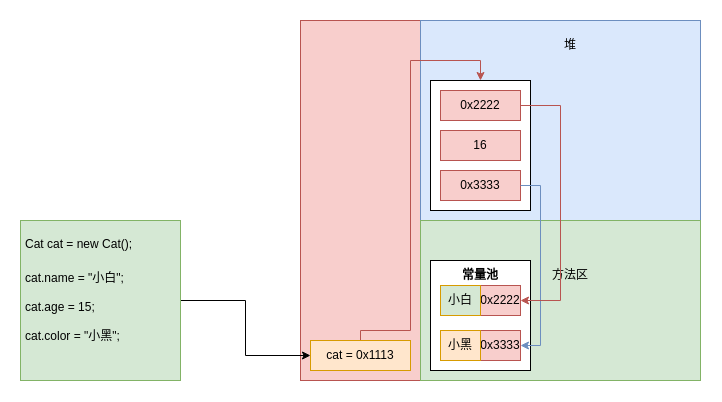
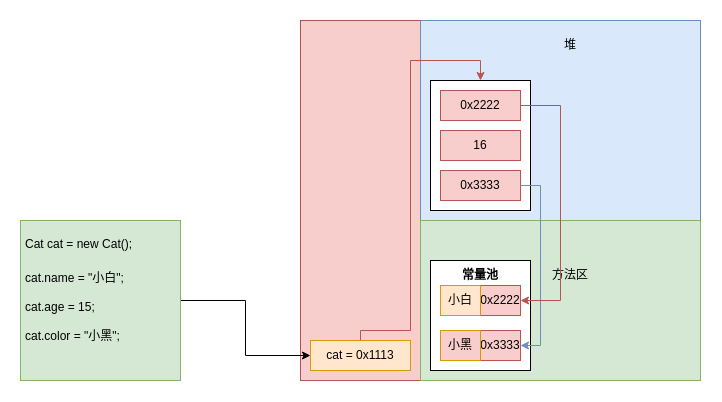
  <mxCell id="0" />
  <mxCell id="1" parent="0" />
  <mxCell id="2" value="" style="rounded=0;whiteSpace=wrap;html=1;" vertex="1" parent="1"><mxGeometry x="300" y="20" width="400" height="360" as="geometry" /></mxCell>
  <mxCell id="3" value="" style="rounded=0;whiteSpace=wrap;html=1;fillColor=#f8cecc;strokeColor=#b85450;" vertex="1" parent="1"><mxGeometry x="300" y="20" width="120" height="360" as="geometry" /></mxCell>
  <mxCell id="4" value="" style="rounded=0;whiteSpace=wrap;html=1;fillColor=#dae8fc;strokeColor=#6c8ebf;" vertex="1" parent="1"><mxGeometry x="420" y="20" width="280" height="200" as="geometry" /></mxCell>
  <mxCell id="5" value="" style="rounded=0;whiteSpace=wrap;html=1;fillColor=#d5e8d4;strokeColor=#82b366;" vertex="1" parent="1"><mxGeometry x="420" y="220" width="280" height="160" as="geometry" /></mxCell>
  <mxCell id="6" style="edgeStyle=orthogonalEdgeStyle;rounded=0;orthogonalLoop=1;jettySize=auto;html=1;exitX=0.5;exitY=0;exitDx=0;exitDy=0;entryX=0.5;entryY=0;entryDx=0;entryDy=0;fillColor=#f8cecc;strokeColor=#b85450;" edge="1" parent="1" source="7" target="8"><mxGeometry relative="1" as="geometry"><Array as="points"><mxPoint x="360" y="330" /><mxPoint x="410" y="330" /><mxPoint x="410" y="60" /><mxPoint x="480" y="60" /></Array></mxGeometry></mxCell>
  <mxCell id="7" value="cat = 0x1113" style="rounded=0;whiteSpace=wrap;html=1;fillColor=#ffe6cc;strokeColor=#d79b00;" vertex="1" parent="1"><mxGeometry x="310" y="340" width="100" height="30" as="geometry" /></mxCell>
  <mxCell id="8" value="" style="rounded=0;whiteSpace=wrap;html=1;" vertex="1" parent="1"><mxGeometry x="430" y="80" width="100" height="130" as="geometry" /></mxCell>
  <mxCell id="9" value="0x2222" style="rounded=0;whiteSpace=wrap;html=1;fillColor=#f8cecc;strokeColor=#b85450;" vertex="1" parent="1"><mxGeometry x="440" y="90" width="80" height="30" as="geometry" /></mxCell>
  <mxCell id="10" value="16" style="rounded=0;whiteSpace=wrap;html=1;fillColor=#f8cecc;strokeColor=#b85450;" vertex="1" parent="1"><mxGeometry x="440" y="130" width="80" height="30" as="geometry" /></mxCell>
  <mxCell id="11" value="0x3333" style="rounded=0;whiteSpace=wrap;html=1;fillColor=#f8cecc;strokeColor=#b85450;" vertex="1" parent="1"><mxGeometry x="440" y="170" width="80" height="30" as="geometry" /></mxCell>
  <mxCell id="12" value="堆" style="text;html=1;strokeColor=none;fillColor=none;align=center;verticalAlign=middle;whiteSpace=wrap;rounded=0;" vertex="1" parent="1"><mxGeometry x="540" y="30" width="60" height="30" as="geometry" /></mxCell>
  <mxCell id="13" value="" style="rounded=0;whiteSpace=wrap;html=1;" vertex="1" parent="1"><mxGeometry x="430" y="260" width="100" height="110" as="geometry" /></mxCell>
  <mxCell id="14" value="方法区" style="text;html=1;strokeColor=none;fillColor=none;align=center;verticalAlign=middle;whiteSpace=wrap;rounded=0;" vertex="1" parent="1"><mxGeometry x="540" y="260" width="60" height="30" as="geometry" /></mxCell>
  <mxCell id="15" value="常量池" style="text;html=1;strokeColor=none;fillColor=none;align=center;verticalAlign=middle;whiteSpace=wrap;rounded=0;fontStyle=1" vertex="1" parent="1"><mxGeometry x="450" y="260" width="60" height="30" as="geometry" /></mxCell>
  <mxCell id="16" value="0x2222" style="rounded=0;whiteSpace=wrap;html=1;fillColor=#f8cecc;strokeColor=#b85450;" vertex="1" parent="1"><mxGeometry x="480" y="285" width="40" height="30" as="geometry" /></mxCell>
- <mxCell id="17" value="小白" style="rounded=0;whiteSpace=wrap;html=1;fillColor=#d5e8d4;strokeColor=#d79b00;" vertex="1" parent="1"><mxGeometry x="440" y="285" width="40" height="30" as="geometry" /></mxCell>
+ <mxCell id="17" value="小白" style="rounded=0;whiteSpace=wrap;html=1;fillColor=#ffe6cc;strokeColor=#d79b00;" vertex="1" parent="1"><mxGeometry x="440" y="285" width="40" height="30" as="geometry" /></mxCell>
  <mxCell id="18" value="0x3333" style="rounded=0;whiteSpace=wrap;html=1;fillColor=#f8cecc;strokeColor=#b85450;" vertex="1" parent="1"><mxGeometry x="480" y="330" width="40" height="30" as="geometry" /></mxCell>
- <mxCell id="19" value="小黑" style="rounded=0;whiteSpace=wrap;html=1;fillColor=#ffe6cc;strokeColor=#d79b00;" vertex="1" parent="1"><mxGeometry x="440" y="330" width="40" height="30" as="geometry" /></mxCell>
+ <mxCell id="19" value="小黑" style="rounded=0;whiteSpace=wrap;html=1;fillColor=#f8cecc;strokeColor=#d79b00;" vertex="1" parent="1"><mxGeometry x="440" y="330" width="40" height="30" as="geometry" /></mxCell>
  <mxCell id="20" style="edgeStyle=orthogonalEdgeStyle;rounded=0;orthogonalLoop=1;jettySize=auto;html=1;exitX=1;exitY=0.5;exitDx=0;exitDy=0;entryX=1;entryY=0.5;entryDx=0;entryDy=0;fillColor=#dae8fc;strokeColor=#6c8ebf;" edge="1" parent="1" source="11" target="18"><mxGeometry relative="1" as="geometry" /></mxCell>
  <mxCell id="21" style="edgeStyle=orthogonalEdgeStyle;rounded=0;orthogonalLoop=1;jettySize=auto;html=1;exitX=1;exitY=0.5;exitDx=0;exitDy=0;entryX=1;entryY=0.5;entryDx=0;entryDy=0;fillColor=#f8cecc;strokeColor=#b85450;" edge="1" parent="1" source="9" target="16"><mxGeometry relative="1" as="geometry"><Array as="points"><mxPoint x="560" y="105" /><mxPoint x="560" y="300" /></Array></mxGeometry></mxCell>
  <mxCell id="22" style="edgeStyle=orthogonalEdgeStyle;rounded=0;orthogonalLoop=1;jettySize=auto;html=1;exitX=1;exitY=0.5;exitDx=0;exitDy=0;entryX=0;entryY=0.5;entryDx=0;entryDy=0;" edge="1" parent="1" source="23" target="7"><mxGeometry relative="1" as="geometry" /></mxCell>
  <mxCell id="23" value="&lt;h1&gt;&lt;span style=&quot;background-color: initial; font-size: 12px; font-weight: normal;&quot;&gt;Cat cat = new Cat();&lt;/span&gt;&lt;br&gt;&lt;/h1&gt;&lt;div&gt;cat.name = &quot;小白&quot;;&lt;/div&gt;&lt;div&gt;&lt;br&gt;&lt;/div&gt;&lt;div&gt;cat.age = 15;&lt;/div&gt;&lt;div&gt;&lt;br&gt;&lt;/div&gt;&lt;div&gt;cat.color = &quot;小黑&quot;;&lt;/div&gt;" style="text;html=1;strokeColor=#82b366;fillColor=#d5e8d4;spacing=5;spacingTop=-20;whiteSpace=wrap;overflow=hidden;rounded=0;" vertex="1" parent="1"><mxGeometry x="20" y="220" width="160" height="160" as="geometry" /></mxCell>
